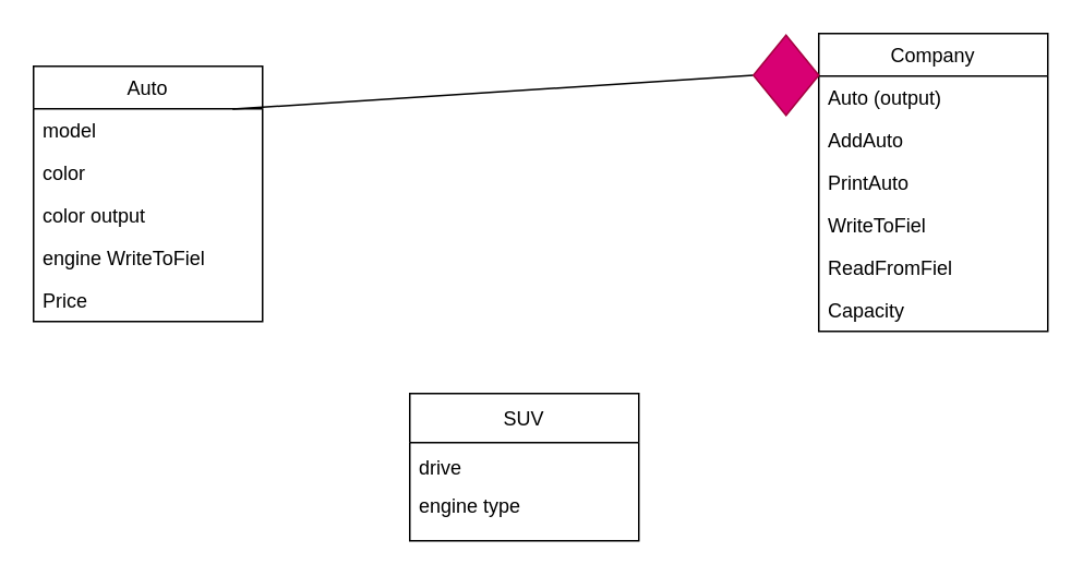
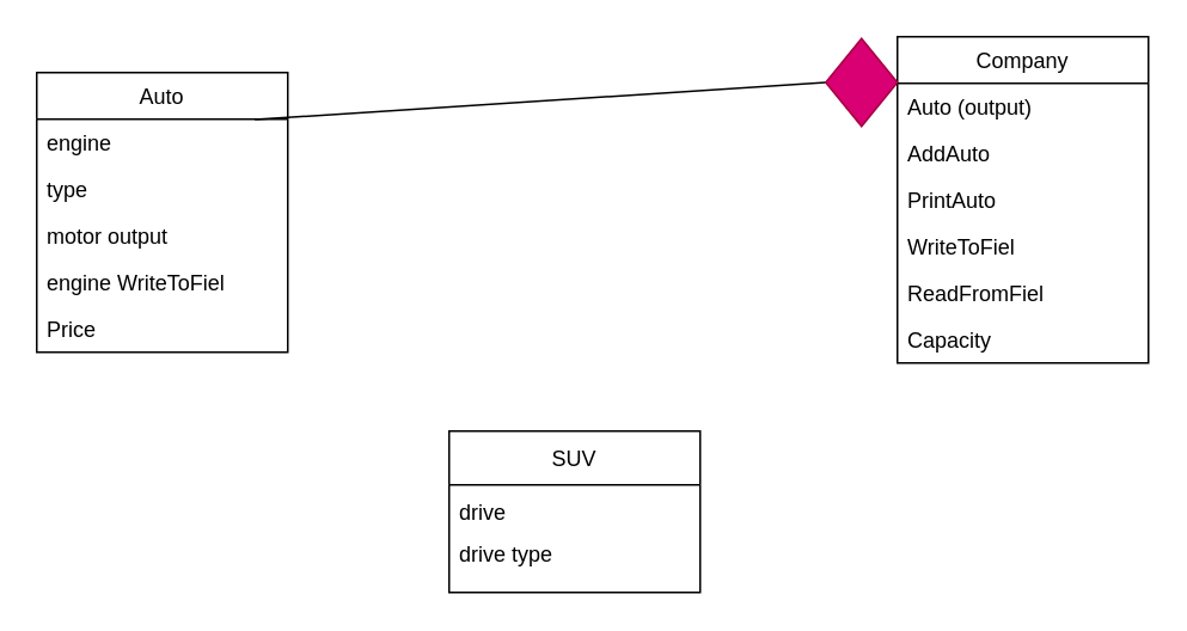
  <mxCell id="0" />
  <mxCell id="1" parent="0" />
  <mxCell id="2" value="Auto" style="swimlane;fontStyle=0;childLayout=stackLayout;horizontal=1;startSize=26;horizontalStack=0;resizeParent=1;resizeParentMax=0;resizeLast=0;collapsible=1;marginBottom=0;" parent="1" vertex="1"><mxGeometry x="20" y="40" width="140" height="156" as="geometry" /></mxCell>
- <mxCell id="3" value="model" style="text;strokeColor=none;fillColor=none;align=left;verticalAlign=top;spacingLeft=4;spacingRight=4;overflow=hidden;rotatable=0;points=[[0,0.5],[1,0.5]];portConstraint=eastwest;" parent="2" vertex="1"><mxGeometry y="26" width="140" height="26" as="geometry" /></mxCell>
- <mxCell id="4" value="color" style="text;strokeColor=none;fillColor=none;align=left;verticalAlign=top;spacingLeft=4;spacingRight=4;overflow=hidden;rotatable=0;points=[[0,0.5],[1,0.5]];portConstraint=eastwest;" parent="2" vertex="1"><mxGeometry y="52" width="140" height="26" as="geometry" /></mxCell>
- <mxCell id="5" value="color output" style="text;strokeColor=none;fillColor=none;align=left;verticalAlign=top;spacingLeft=4;spacingRight=4;overflow=hidden;rotatable=0;points=[[0,0.5],[1,0.5]];portConstraint=eastwest;" parent="2" vertex="1"><mxGeometry y="78" width="140" height="26" as="geometry" /></mxCell>
+ <mxCell id="3" value="engine" style="text;strokeColor=none;fillColor=none;align=left;verticalAlign=top;spacingLeft=4;spacingRight=4;overflow=hidden;rotatable=0;points=[[0,0.5],[1,0.5]];portConstraint=eastwest;" parent="2" vertex="1"><mxGeometry y="26" width="140" height="26" as="geometry" /></mxCell>
+ <mxCell id="4" value="type" style="text;strokeColor=none;fillColor=none;align=left;verticalAlign=top;spacingLeft=4;spacingRight=4;overflow=hidden;rotatable=0;points=[[0,0.5],[1,0.5]];portConstraint=eastwest;" parent="2" vertex="1"><mxGeometry y="52" width="140" height="26" as="geometry" /></mxCell>
+ <mxCell id="5" value="motor output" style="text;strokeColor=none;fillColor=none;align=left;verticalAlign=top;spacingLeft=4;spacingRight=4;overflow=hidden;rotatable=0;points=[[0,0.5],[1,0.5]];portConstraint=eastwest;" parent="2" vertex="1"><mxGeometry y="78" width="140" height="26" as="geometry" /></mxCell>
  <mxCell id="6" value="engine WriteToFiel" style="text;strokeColor=none;fillColor=none;align=left;verticalAlign=top;spacingLeft=4;spacingRight=4;overflow=hidden;rotatable=0;points=[[0,0.5],[1,0.5]];portConstraint=eastwest;" parent="2" vertex="1"><mxGeometry y="104" width="140" height="26" as="geometry" /></mxCell>
  <mxCell id="7" value="Price" style="text;strokeColor=none;fillColor=none;align=left;verticalAlign=top;spacingLeft=4;spacingRight=4;overflow=hidden;rotatable=0;points=[[0,0.5],[1,0.5]];portConstraint=eastwest;" parent="2" vertex="1"><mxGeometry y="130" width="140" height="26" as="geometry" /></mxCell>
  <mxCell id="8" value="Company" style="swimlane;fontStyle=0;childLayout=stackLayout;horizontal=1;startSize=26;horizontalStack=0;resizeParent=1;resizeParentMax=0;resizeLast=0;collapsible=1;marginBottom=0;" parent="1" vertex="1"><mxGeometry x="500" y="20" width="140" height="182" as="geometry" /></mxCell>
  <mxCell id="9" value="Auto (output)&#10;" style="text;strokeColor=none;fillColor=none;align=left;verticalAlign=top;spacingLeft=4;spacingRight=4;overflow=hidden;rotatable=0;points=[[0,0.5],[1,0.5]];portConstraint=eastwest;" parent="8" vertex="1"><mxGeometry y="26" width="140" height="26" as="geometry" /></mxCell>
  <mxCell id="10" value="AddAuto" style="text;strokeColor=none;fillColor=none;align=left;verticalAlign=top;spacingLeft=4;spacingRight=4;overflow=hidden;rotatable=0;points=[[0,0.5],[1,0.5]];portConstraint=eastwest;" parent="8" vertex="1"><mxGeometry y="52" width="140" height="26" as="geometry" /></mxCell>
  <mxCell id="11" value="PrintAuto" style="text;strokeColor=none;fillColor=none;align=left;verticalAlign=top;spacingLeft=4;spacingRight=4;overflow=hidden;rotatable=0;points=[[0,0.5],[1,0.5]];portConstraint=eastwest;" parent="8" vertex="1"><mxGeometry y="78" width="140" height="26" as="geometry" /></mxCell>
  <mxCell id="12" value="WriteToFiel" style="text;strokeColor=none;fillColor=none;align=left;verticalAlign=top;spacingLeft=4;spacingRight=4;overflow=hidden;rotatable=0;points=[[0,0.5],[1,0.5]];portConstraint=eastwest;" parent="8" vertex="1"><mxGeometry y="104" width="140" height="26" as="geometry" /></mxCell>
  <mxCell id="13" value="ReadFromFiel" style="text;strokeColor=none;fillColor=none;align=left;verticalAlign=top;spacingLeft=4;spacingRight=4;overflow=hidden;rotatable=0;points=[[0,0.5],[1,0.5]];portConstraint=eastwest;" parent="8" vertex="1"><mxGeometry y="130" width="140" height="26" as="geometry" /></mxCell>
  <mxCell id="14" value="Capacity&#10;" style="text;strokeColor=none;fillColor=none;align=left;verticalAlign=top;spacingLeft=4;spacingRight=4;overflow=hidden;rotatable=0;points=[[0,0.5],[1,0.5]];portConstraint=eastwest;" parent="8" vertex="1"><mxGeometry y="156" width="140" height="26" as="geometry" /></mxCell>
  <mxCell id="15" value="" style="endArrow=none;html=1;startSize=14;endSize=14;sourcePerimeterSpacing=8;targetPerimeterSpacing=8;exitX=0.869;exitY=0.168;exitDx=0;exitDy=0;exitPerimeter=0;entryX=0;entryY=0.5;entryDx=0;entryDy=0;" edge="1" parent="1" source="2" target="16"><mxGeometry width="50" height="50" relative="1" as="geometry"><mxPoint x="340" y="160" as="sourcePoint" /><mxPoint x="460" y="61" as="targetPoint" /></mxGeometry></mxCell>
  <mxCell id="16" value="" style="rhombus;whiteSpace=wrap;html=1;hachureGap=4;pointerEvents=0;fillColor=#d80073;strokeColor=#A50040;fontColor=#ffffff;" vertex="1" parent="1"><mxGeometry x="460" y="21" width="40" height="49" as="geometry" /></mxCell>
  <mxCell id="17" value="SUV" style="swimlane;fontStyle=0;childLayout=stackLayout;horizontal=1;startSize=30;horizontalStack=0;resizeParent=1;resizeParentMax=0;resizeLast=0;collapsible=1;marginBottom=0;hachureGap=4;pointerEvents=0;" vertex="1" parent="1"><mxGeometry x="250" y="240" width="140" height="90" as="geometry" /></mxCell>
  <mxCell id="18" value="drive" style="text;strokeColor=none;fillColor=none;align=left;verticalAlign=middle;spacingLeft=4;spacingRight=4;overflow=hidden;points=[[0,0.5],[1,0.5]];portConstraint=eastwest;rotatable=0;" vertex="1" parent="17"><mxGeometry y="30" width="140" height="30" as="geometry" /></mxCell>
- <mxCell id="19" value="engine type&#10;" style="text;strokeColor=none;fillColor=none;align=left;verticalAlign=middle;spacingLeft=4;spacingRight=4;overflow=hidden;points=[[0,0.5],[1,0.5]];portConstraint=eastwest;rotatable=0;" vertex="1" parent="17"><mxGeometry y="60" width="140" height="30" as="geometry" /></mxCell>
+ <mxCell id="19" value="drive type&#10;" style="text;strokeColor=none;fillColor=none;align=left;verticalAlign=middle;spacingLeft=4;spacingRight=4;overflow=hidden;points=[[0,0.5],[1,0.5]];portConstraint=eastwest;rotatable=0;" vertex="1" parent="17"><mxGeometry y="60" width="140" height="30" as="geometry" /></mxCell>
